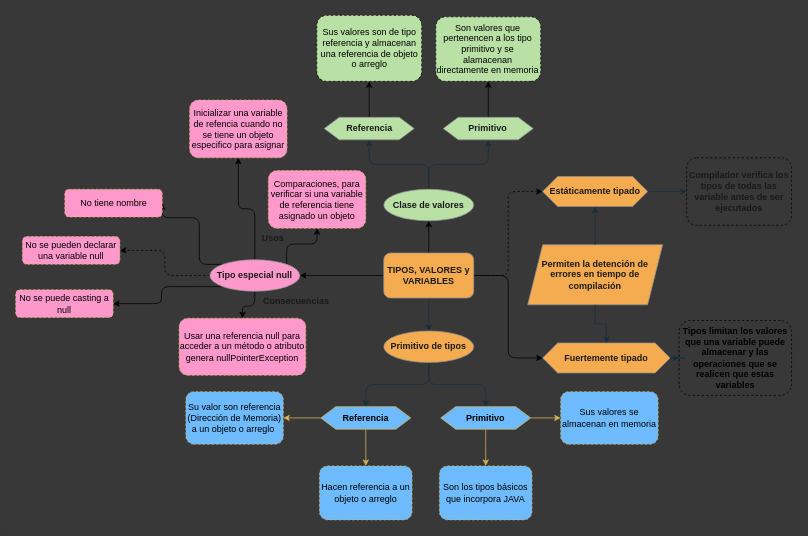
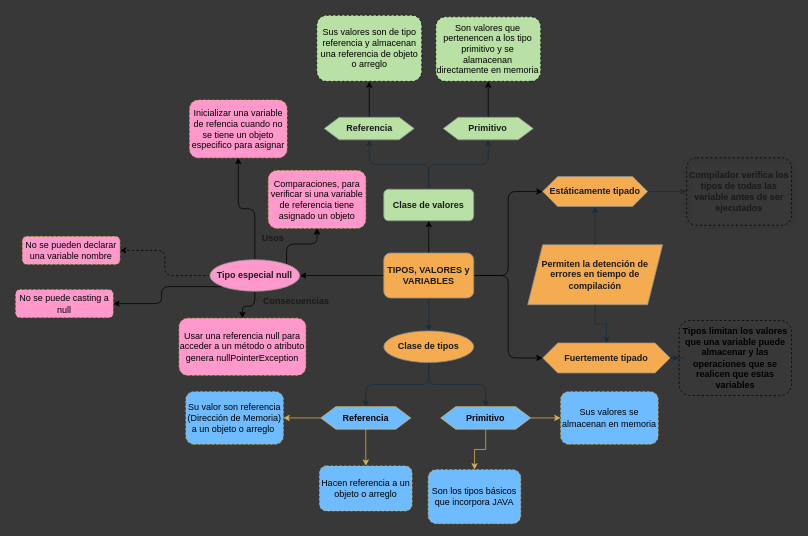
  <mxCell id="0" />
  <mxCell id="1" parent="0" />
  <mxCell id="2" value="" style="edgeStyle=orthogonalEdgeStyle;rounded=0;orthogonalLoop=1;jettySize=auto;html=1;strokeColor=#182E3E;fontColor=#1A1A1A;fontStyle=1" edge="1" parent="1" source="9" target="10"><mxGeometry relative="1" as="geometry" /></mxCell>
  <mxCell id="3" style="edgeStyle=orthogonalEdgeStyle;rounded=1;orthogonalLoop=1;jettySize=auto;html=1;strokeColor=#182E3E;fontColor=#1A1A1A;fontStyle=1;curved=0;" edge="1" parent="1" source="10" target="13"><mxGeometry relative="1" as="geometry" /></mxCell>
  <mxCell id="4" style="edgeStyle=orthogonalEdgeStyle;rounded=1;orthogonalLoop=1;jettySize=auto;html=1;strokeColor=#182E3E;fontColor=#1A1A1A;fontStyle=1;curved=0;" edge="1" parent="1" source="10" target="16"><mxGeometry relative="1" as="geometry" /></mxCell>
- <mxCell id="5" style="edgeStyle=orthogonalEdgeStyle;rounded=1;orthogonalLoop=1;jettySize=auto;html=1;entryX=0;entryY=0.5;entryDx=0;entryDy=0;curved=0;dashed=1;" edge="1" parent="1" source="9" target="19"><mxGeometry relative="1" as="geometry" /></mxCell>
+ <mxCell id="5" style="edgeStyle=orthogonalEdgeStyle;rounded=1;orthogonalLoop=1;jettySize=auto;html=1;entryX=0;entryY=0.5;entryDx=0;entryDy=0;curved=0;" edge="1" parent="1" source="9" target="19"><mxGeometry relative="1" as="geometry" /></mxCell>
  <mxCell id="6" style="edgeStyle=orthogonalEdgeStyle;rounded=1;orthogonalLoop=1;jettySize=auto;html=1;exitX=1;exitY=0.5;exitDx=0;exitDy=0;entryX=0;entryY=0.5;entryDx=0;entryDy=0;curved=0;" edge="1" parent="1" source="9" target="20"><mxGeometry relative="1" as="geometry" /></mxCell>
  <mxCell id="7" value="" style="edgeStyle=orthogonalEdgeStyle;rounded=0;orthogonalLoop=1;jettySize=auto;html=1;" edge="1" parent="1" source="9" target="32"><mxGeometry relative="1" as="geometry" /></mxCell>
  <mxCell id="8" value="" style="edgeStyle=orthogonalEdgeStyle;rounded=0;orthogonalLoop=1;jettySize=auto;html=1;fontFamily=Helvetica;fontSize=12;fontColor=default;" edge="1" parent="1" source="9" target="45"><mxGeometry relative="1" as="geometry" /></mxCell>
  <mxCell id="9" value="TIPOS, VALORES y VARIABLES" style="rounded=1;whiteSpace=wrap;html=1;labelBackgroundColor=none;fillColor=#F5AB50;strokeColor=#909090;fontColor=#1A1A1A;fontSize=12;horizontal=1;fontStyle=1;flipV=0;flipH=0;" vertex="1" parent="1"><mxGeometry x="511" y="337" width="120" height="60" as="geometry" /></mxCell>
- <mxCell id="10" value="Primitivo de tipos" style="ellipse;whiteSpace=wrap;html=1;strokeColor=#909090;fontColor=#1A1A1A;fillColor=#F5AB50;flipV=0;flipH=0;fontStyle=1" vertex="1" parent="1"><mxGeometry x="511" y="441" width="120" height="42" as="geometry" /></mxCell>
+ <mxCell id="10" value="Clase de tipos" style="ellipse;whiteSpace=wrap;html=1;strokeColor=#909090;fontColor=#1A1A1A;fillColor=#F5AB50;flipV=0;flipH=0;fontStyle=1" vertex="1" parent="1"><mxGeometry x="511" y="441" width="120" height="42" as="geometry" /></mxCell>
  <mxCell id="11" value="" style="edgeStyle=orthogonalEdgeStyle;rounded=0;orthogonalLoop=1;jettySize=auto;html=1;fillColor=#6EBBFF;strokeColor=#d6b656;" edge="1" parent="1" source="13" target="26"><mxGeometry relative="1" as="geometry" /></mxCell>
  <mxCell id="12" value="" style="edgeStyle=orthogonalEdgeStyle;rounded=0;orthogonalLoop=1;jettySize=auto;html=1;fillColor=#6EBBFF;strokeColor=#d6b656;" edge="1" parent="1" source="13" target="27"><mxGeometry relative="1" as="geometry" /></mxCell>
  <mxCell id="13" value="Refe&lt;span style=&quot;color: rgb(232, 230, 227); font-family: monospace; font-size: 0px; text-align: start; text-wrap: nowrap; background-color: rgb(26, 28, 30); --darkreader-inline-color: #d8d4cf; --darkreader-inline-bgcolor: #151718;&quot; data-darkreader-inline-color=&quot;&quot; data-darkreader-inline-bgcolor=&quot;&quot;&gt;%3CmxGraphModel%3E%3Croot%3E%3CmxCell%20id%3D%220%22%2F%3E%3CmxCell%20id%3D%221%22%20parent%3D%220%22%2F%3E%3CmxCell%20id%3D%222%22%20value%3D%22Compilador%20verifica%20los%20tipos%20de%20todas%20las%20variable%20antes%20de%20ser%20ejecutados%22%20style%3D%22text%3Bhtml%3D1%3Balign%3Dcenter%3BverticalAlign%3Dmiddle%3BwhiteSpace%3Dwrap%3Brounded%3D0%3B%22%20vertex%3D%221%22%20parent%3D%221%22%3E%3CmxGeometry%20x%3D%22430%22%20y%3D%2240%22%20width%3D%22140%22%20height%3D%2290%22%20as%3D%22geometry%22%2F%3E%3C%2FmxCell%3E%3C%2Froot%3E%3C%2FmxGraphModel%3E&lt;/span&gt;rencia" style="shape=hexagon;perimeter=hexagonPerimeter2;whiteSpace=wrap;html=1;fixedSize=1;strokeColor=#d6b656;fillColor=#6EBBFF;flipV=0;flipH=0;fontStyle=1" vertex="1" parent="1"><mxGeometry x="427" y="542" width="120" height="30" as="geometry" /></mxCell>
  <mxCell id="14" value="" style="edgeStyle=orthogonalEdgeStyle;rounded=0;orthogonalLoop=1;jettySize=auto;html=1;fillColor=#6EBBFF;strokeColor=#d6b656;" edge="1" parent="1" source="16" target="28"><mxGeometry relative="1" as="geometry" /></mxCell>
  <mxCell id="15" value="" style="edgeStyle=orthogonalEdgeStyle;rounded=0;orthogonalLoop=1;jettySize=auto;html=1;fillColor=#6EBBFF;strokeColor=#d6b656;" edge="1" parent="1" source="16" target="29"><mxGeometry relative="1" as="geometry" /></mxCell>
  <mxCell id="16" value="Primitivo" style="shape=hexagon;perimeter=hexagonPerimeter2;whiteSpace=wrap;html=1;fixedSize=1;strokeColor=#d6b656;fillColor=#6EBBFF;flipV=0;flipH=0;fontStyle=1" vertex="1" parent="1"><mxGeometry x="587" y="542" width="120" height="30" as="geometry" /></mxCell>
  <mxCell id="17" value="" style="edgeStyle=orthogonalEdgeStyle;rounded=0;orthogonalLoop=1;jettySize=auto;html=1;strokeColor=#182E3E;fontColor=default;fontSize=12;horizontal=1;fontStyle=1;labelBackgroundColor=none;flowAnimation=0;curved=0;" edge="1" parent="1" source="19" target="24"><mxGeometry relative="1" as="geometry" /></mxCell>
  <mxCell id="18" value="" style="edgeStyle=orthogonalEdgeStyle;rounded=0;orthogonalLoop=1;jettySize=auto;html=1;labelBackgroundColor=none;strokeColor=#182E3E;fontColor=default;fontSize=12;horizontal=1;fontStyle=1;flowAnimation=0;curved=0;" edge="1" parent="1" source="20" target="25"><mxGeometry relative="1" as="geometry" /></mxCell>
  <mxCell id="19" value="Estáticamente tipado" style="shape=hexagon;perimeter=hexagonPerimeter2;whiteSpace=wrap;html=1;fixedSize=1;labelBackgroundColor=none;fillColor=#F5AB50;strokeColor=#909090;fontColor=#1A1A1A;fontSize=12;horizontal=1;fontStyle=1;flipV=1;flipH=0;gradientColor=none;" vertex="1" parent="1"><mxGeometry x="723" y="235" width="140" height="40" as="geometry" /></mxCell>
  <mxCell id="20" value="Fuertemente tipado" style="shape=hexagon;perimeter=hexagonPerimeter2;whiteSpace=wrap;html=1;fixedSize=1;labelBackgroundColor=none;fillColor=#F5AB50;strokeColor=#909090;fontColor=#1A1A1A;fontSize=12;horizontal=1;fontStyle=1;flipV=1;flipH=0;gradientColor=none;" vertex="1" parent="1"><mxGeometry x="723" y="457" width="170" height="40" as="geometry" /></mxCell>
  <mxCell id="21" value="Permiten la detención de errores en tiempo de compilación" style="shape=parallelogram;perimeter=parallelogramPerimeter;whiteSpace=wrap;html=1;fixedSize=1;labelBackgroundColor=none;fillColor=#F5AB50;strokeColor=#909090;fontColor=#1A1A1A;fontSize=12;horizontal=1;fontStyle=1;flipV=1;flipH=1;gradientColor=none;" vertex="1" parent="1"><mxGeometry x="703" y="326" width="180" height="80" as="geometry" /></mxCell>
  <mxCell id="22" value="" style="edgeStyle=orthogonalEdgeStyle;rounded=0;orthogonalLoop=1;jettySize=auto;html=1;labelBackgroundColor=none;strokeColor=#182E3E;fontColor=default;fontSize=12;horizontal=1;fontStyle=1;curved=0;flowAnimation=0;" edge="1" parent="1" source="21" target="19"><mxGeometry relative="1" as="geometry" /></mxCell>
  <mxCell id="23" value="" style="edgeStyle=orthogonalEdgeStyle;rounded=0;orthogonalLoop=1;jettySize=auto;html=1;labelBackgroundColor=none;strokeColor=#182E3E;fontColor=default;fontSize=12;horizontal=1;fontStyle=1;curved=0;flowAnimation=0;" edge="1" parent="1" source="21" target="20"><mxGeometry relative="1" as="geometry" /></mxCell>
  <mxCell id="24" value="Compilador verifica los tipos de todas las variable antes de ser ejecutados" style="text;html=1;align=center;verticalAlign=middle;whiteSpace=wrap;rounded=1;labelBackgroundColor=none;fontColor=#1A1A1A;fontSize=12;horizontal=1;fontStyle=1;strokeColor=default;dashed=1;shadow=1;glass=0;flipV=0;flipH=0;direction=east;" vertex="1" parent="1"><mxGeometry x="915" y="210" width="140" height="90" as="geometry" /></mxCell>
  <mxCell id="25" value="Tipos limitan los valores que una variable puede almacenar y las operaciones que se realicen que estas variables" style="text;html=1;align=center;verticalAlign=middle;whiteSpace=wrap;rounded=1;labelBackgroundColor=none;fontSize=12;horizontal=1;fontStyle=1;dashed=1;strokeColor=default;flipV=0;flipH=1;direction=east;" vertex="1" parent="1"><mxGeometry x="905" y="427" width="150" height="100" as="geometry" /></mxCell>
- <mxCell id="26" value="Hacen referencia a un objeto o arreglo" style="text;html=1;align=center;verticalAlign=middle;whiteSpace=wrap;rounded=1;dashed=1;strokeColor=#d6b656;flipH=0;flipV=0;fillColor=#6EBBFF;" vertex="1" parent="1"><mxGeometry x="425.25" y="621" width="123.5" height="72" as="geometry" /></mxCell>
+ <mxCell id="26" value="Hacen referencia a un objeto o arreglo" style="text;html=1;align=center;verticalAlign=middle;whiteSpace=wrap;rounded=1;dashed=1;strokeColor=#d6b656;flipH=0;flipV=0;fillColor=#6EBBFF;" vertex="1" parent="1"><mxGeometry x="425.25" y="621" width="123.5" height="60" as="geometry" /></mxCell>
  <mxCell id="27" value="Su valor son referencia (Dirección de Memoria) a un objeto o arreglo&amp;nbsp;" style="text;html=1;align=center;verticalAlign=middle;whiteSpace=wrap;rounded=1;dashed=1;strokeColor=#d6b656;flipH=0;flipV=1;fillColor=#6EBBFF;" vertex="1" parent="1"><mxGeometry x="247" y="522" width="130" height="70" as="geometry" /></mxCell>
- <mxCell id="28" value="Son los tipos básicos que incorpora JAVA" style="text;html=1;align=center;verticalAlign=middle;whiteSpace=wrap;rounded=1;dashed=1;strokeColor=#d6b656;flipH=0;flipV=0;fillColor=#6EBBFF;" vertex="1" parent="1"><mxGeometry x="585.25" y="621" width="123.5" height="72" as="geometry" /></mxCell>
+ <mxCell id="28" value="Son los tipos básicos que incorpora JAVA" style="text;html=1;align=center;verticalAlign=middle;whiteSpace=wrap;rounded=1;dashed=1;strokeColor=#d6b656;flipH=0;flipV=0;fillColor=#6EBBFF;" vertex="1" parent="1"><mxGeometry x="570.25" y="626" width="123.5" height="72" as="geometry" /></mxCell>
  <mxCell id="29" value="Sus valores se almacenan en memoria" style="text;html=1;align=center;verticalAlign=middle;whiteSpace=wrap;rounded=1;dashed=1;strokeColor=#d6b656;flipH=0;flipV=1;fillColor=#6EBBFF;" vertex="1" parent="1"><mxGeometry x="747" y="522" width="130" height="70" as="geometry" /></mxCell>
  <mxCell id="30" style="edgeStyle=orthogonalEdgeStyle;rounded=1;orthogonalLoop=1;jettySize=auto;html=1;strokeColor=#182E3E;fontColor=#1A1A1A;fontStyle=1;fillColor=#B9E0A5;curved=0;" edge="1" parent="1" source="32" target="34"><mxGeometry relative="1" as="geometry" /></mxCell>
  <mxCell id="31" style="edgeStyle=orthogonalEdgeStyle;rounded=1;orthogonalLoop=1;jettySize=auto;html=1;strokeColor=#182E3E;fontColor=#1A1A1A;fontStyle=1;fillColor=#B9E0A5;curved=0;" edge="1" parent="1" source="32" target="36"><mxGeometry relative="1" as="geometry" /></mxCell>
- <mxCell id="32" value="Clase de valores" style="ellipse;whiteSpace=wrap;html=1;strokeColor=#909090;fontColor=#1A1A1A;fillColor=#B9E0A5;flipV=0;flipH=0;fontStyle=1;direction=west;" vertex="1" parent="1"><mxGeometry x="511" y="252" width="120" height="42" as="geometry" /></mxCell>
+ <mxCell id="32" value="Clase de valores" style="whiteSpace=wrap;html=1;strokeColor=#909090;fontColor=#1A1A1A;fillColor=#B9E0A5;flipV=0;flipH=0;fontStyle=1;direction=west;rounded=1;" vertex="1" parent="1"><mxGeometry x="511" y="252" width="120" height="42" as="geometry" /></mxCell>
  <mxCell id="33" value="" style="edgeStyle=orthogonalEdgeStyle;rounded=0;orthogonalLoop=1;jettySize=auto;html=1;fillColor=#B9E0A5;" edge="1" parent="1" source="34" target="37"><mxGeometry relative="1" as="geometry" /></mxCell>
  <mxCell id="34" value="Refe&lt;span style=&quot;color: rgb(232, 230, 227); font-family: monospace; font-size: 0px; text-align: start; text-wrap: nowrap; background-color: rgb(26, 28, 30); --darkreader-inline-color: #d8d4cf; --darkreader-inline-bgcolor: #151718;&quot; data-darkreader-inline-color=&quot;&quot; data-darkreader-inline-bgcolor=&quot;&quot;&gt;%3CmxGraphModel%3E%3Croot%3E%3CmxCell%20id%3D%220%22%2F%3E%3CmxCell%20id%3D%221%22%20parent%3D%220%22%2F%3E%3CmxCell%20id%3D%222%22%20value%3D%22Compilador%20verifica%20los%20tipos%20de%20todas%20las%20variable%20antes%20de%20ser%20ejecutados%22%20style%3D%22text%3Bhtml%3D1%3Balign%3Dcenter%3BverticalAlign%3Dmiddle%3BwhiteSpace%3Dwrap%3Brounded%3D0%3B%22%20vertex%3D%221%22%20parent%3D%221%22%3E%3CmxGeometry%20x%3D%22430%22%20y%3D%2240%22%20width%3D%22140%22%20height%3D%2290%22%20as%3D%22geometry%22%2F%3E%3C%2FmxCell%3E%3C%2Froot%3E%3C%2FmxGraphModel%3E&lt;/span&gt;rencia" style="shape=hexagon;perimeter=hexagonPerimeter2;whiteSpace=wrap;html=1;fixedSize=1;strokeColor=#909090;fontColor=#1A1A1A;fillColor=#B9E0A5;flipV=0;flipH=0;fontStyle=1;direction=west;" vertex="1" parent="1"><mxGeometry x="431.63" y="156" width="120" height="30" as="geometry" /></mxCell>
  <mxCell id="35" value="" style="edgeStyle=orthogonalEdgeStyle;rounded=0;orthogonalLoop=1;jettySize=auto;html=1;fillColor=#FFFF33;" edge="1" parent="1" source="36" target="38"><mxGeometry relative="1" as="geometry" /></mxCell>
  <mxCell id="36" value="Primitivo" style="shape=hexagon;perimeter=hexagonPerimeter2;whiteSpace=wrap;html=1;fixedSize=1;strokeColor=#909090;fontColor=#1A1A1A;fillColor=#B9E0A5;flipV=0;flipH=0;fontStyle=1;direction=west;" vertex="1" parent="1"><mxGeometry x="590.38" y="156" width="120" height="30" as="geometry" /></mxCell>
  <mxCell id="37" value="Sus valores son de tipo referencia y almacenan una referencia de objeto o arreglo" style="text;html=1;align=center;verticalAlign=middle;whiteSpace=wrap;rounded=1;dashed=1;strokeColor=default;flipH=0;flipV=0;direction=west;fillColor=#B9E0A5;" vertex="1" parent="1"><mxGeometry x="421.63" y="20" width="140" height="88" as="geometry" /></mxCell>
  <mxCell id="38" value="Son valores que pertenencen a los tipo primitivo y se alamacenan directamente en memoria" style="text;html=1;align=center;verticalAlign=middle;whiteSpace=wrap;rounded=1;dashed=1;strokeColor=default;flipH=0;flipV=0;direction=west;fillColor=#B9E0A5;" vertex="1" parent="1"><mxGeometry x="580.38" y="22" width="140" height="86" as="geometry" /></mxCell>
- <mxCell id="39" style="edgeStyle=orthogonalEdgeStyle;rounded=1;orthogonalLoop=1;jettySize=auto;html=1;exitX=0;exitY=0;exitDx=0;exitDy=0;entryX=1;entryY=0.5;entryDx=0;entryDy=0;fontFamily=Helvetica;fontSize=12;fontColor=#1A1A1A;fontStyle=1;labelBackgroundColor=none;curved=0;fillColor=#FF99CC;" edge="1" parent="1" source="45" target="46"><mxGeometry relative="1" as="geometry"><Array as="points"><mxPoint x="265" y="352" /><mxPoint x="265" y="290" /></Array></mxGeometry></mxCell>
  <mxCell id="40" style="edgeStyle=orthogonalEdgeStyle;rounded=1;orthogonalLoop=1;jettySize=auto;html=1;exitX=0;exitY=0.5;exitDx=0;exitDy=0;entryX=1;entryY=0.5;entryDx=0;entryDy=0;fontFamily=Helvetica;fontSize=12;fontColor=#1A1A1A;fontStyle=1;labelBackgroundColor=none;curved=0;fillColor=#FF99CC;dashed=1;" edge="1" parent="1" source="45" target="47"><mxGeometry relative="1" as="geometry" /></mxCell>
  <mxCell id="41" style="edgeStyle=orthogonalEdgeStyle;rounded=1;orthogonalLoop=1;jettySize=auto;html=1;exitX=0;exitY=1;exitDx=0;exitDy=0;entryX=1;entryY=0.5;entryDx=0;entryDy=0;fontFamily=Helvetica;fontSize=12;fontColor=#1A1A1A;fontStyle=1;labelBackgroundColor=none;curved=0;fillColor=#FF99CC;" edge="1" parent="1" source="45" target="48"><mxGeometry relative="1" as="geometry" /></mxCell>
  <mxCell id="42" value="" style="edgeStyle=orthogonalEdgeStyle;rounded=1;orthogonalLoop=1;jettySize=auto;html=1;fontFamily=Helvetica;fontSize=12;fontColor=#1A1A1A;fontStyle=1;labelBackgroundColor=none;curved=0;" edge="1" parent="1" source="45" target="49"><mxGeometry relative="1" as="geometry" /></mxCell>
  <mxCell id="43" style="edgeStyle=orthogonalEdgeStyle;rounded=1;orthogonalLoop=1;jettySize=auto;html=1;exitX=0.5;exitY=0;exitDx=0;exitDy=0;entryX=0.5;entryY=1;entryDx=0;entryDy=0;fontFamily=Helvetica;fontSize=12;fontColor=#1A1A1A;fontStyle=1;labelBackgroundColor=none;curved=0;" edge="1" parent="1" source="45" target="51"><mxGeometry relative="1" as="geometry" /></mxCell>
  <mxCell id="44" style="edgeStyle=orthogonalEdgeStyle;rounded=1;orthogonalLoop=1;jettySize=auto;html=1;exitX=1;exitY=0;exitDx=0;exitDy=0;entryX=0.5;entryY=1;entryDx=0;entryDy=0;fontFamily=Helvetica;fontSize=12;fontColor=#1A1A1A;fontStyle=1;labelBackgroundColor=none;curved=0;" edge="1" parent="1" source="45" target="52"><mxGeometry relative="1" as="geometry" /></mxCell>
  <mxCell id="45" value="Tipo especial null" style="ellipse;whiteSpace=wrap;html=1;strokeColor=#909090;fontColor=#1A1A1A;fillColor=#FF99CC;flipV=0;flipH=0;fontStyle=1" vertex="1" parent="1"><mxGeometry x="279" y="346" width="120" height="42" as="geometry" /></mxCell>
- <mxCell id="46" value="No tiene nombre" style="text;html=1;align=center;verticalAlign=middle;whiteSpace=wrap;rounded=1;dashed=1;strokeColor=#d6b656;flipH=0;flipV=0;fillColor=#FF99CC;" vertex="1" parent="1"><mxGeometry x="85.5" y="252" width="130" height="37" as="geometry" /></mxCell>
- <mxCell id="47" value="No se pueden declarar una variable null" style="text;html=1;align=center;verticalAlign=middle;whiteSpace=wrap;rounded=1;dashed=1;strokeColor=#d6b656;flipH=0;flipV=0;fillColor=#FF99CC;" vertex="1" parent="1"><mxGeometry x="29" y="315" width="130" height="37" as="geometry" /></mxCell>
+ <mxCell id="47" value="No se pueden declarar una variable nombre" style="text;html=1;align=center;verticalAlign=middle;whiteSpace=wrap;rounded=1;dashed=1;strokeColor=#d6b656;flipH=0;flipV=0;fillColor=#FF99CC;" vertex="1" parent="1"><mxGeometry x="29" y="315" width="130" height="37" as="geometry" /></mxCell>
  <mxCell id="48" value="No se puede casting a null" style="text;html=1;align=center;verticalAlign=middle;whiteSpace=wrap;rounded=1;dashed=1;strokeColor=#d6b656;flipH=0;flipV=0;fillColor=#FF99CC;" vertex="1" parent="1"><mxGeometry x="20" y="386" width="130" height="37" as="geometry" /></mxCell>
  <mxCell id="49" value="Usar una referencia null para acceder a un método o atributo genera nullPointerException" style="text;html=1;align=center;verticalAlign=middle;whiteSpace=wrap;rounded=1;dashed=1;strokeColor=#d6b656;flipH=0;flipV=1;fillColor=#FF99CC;" vertex="1" parent="1"><mxGeometry x="238" y="424" width="169" height="76" as="geometry" /></mxCell>
  <mxCell id="50" value="Consecuencias" style="text;html=1;align=center;verticalAlign=middle;whiteSpace=wrap;rounded=0;fontFamily=Helvetica;fontSize=12;fontColor=#1A1A1A;fontStyle=1;labelBackgroundColor=none;" vertex="1" parent="1"><mxGeometry x="347" y="386" width="95" height="30" as="geometry" /></mxCell>
  <mxCell id="51" value="Inicializar una variable de refencia cuando no se tiene un objeto especifico para asignar" style="text;html=1;align=center;verticalAlign=middle;whiteSpace=wrap;rounded=1;dashed=1;strokeColor=#d6b656;flipH=0;flipV=1;fillColor=#FF99CC;" vertex="1" parent="1"><mxGeometry x="252" y="133" width="130" height="77" as="geometry" /></mxCell>
  <mxCell id="52" value="Comparaciones, para verificar si una variable de referencia tiene asignado un objeto" style="text;html=1;align=center;verticalAlign=middle;whiteSpace=wrap;rounded=1;dashed=1;strokeColor=#d6b656;flipH=0;flipV=1;fillColor=#FF99CC;" vertex="1" parent="1"><mxGeometry x="357" y="227" width="130" height="77" as="geometry" /></mxCell>
  <mxCell id="53" value="Usos" style="text;html=1;align=center;verticalAlign=middle;whiteSpace=wrap;rounded=0;fontFamily=Helvetica;fontSize=12;fontColor=#1A1A1A;fontStyle=1;labelBackgroundColor=none;" vertex="1" parent="1"><mxGeometry x="316" y="301.5" width="95" height="30" as="geometry" /></mxCell>
